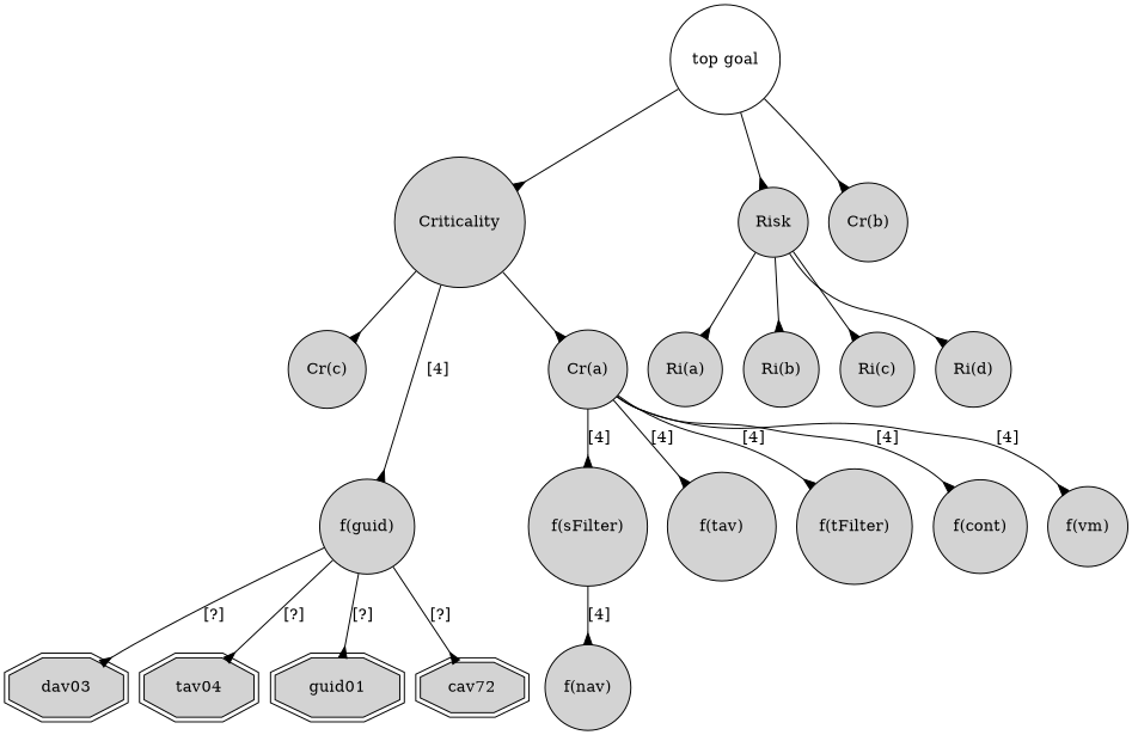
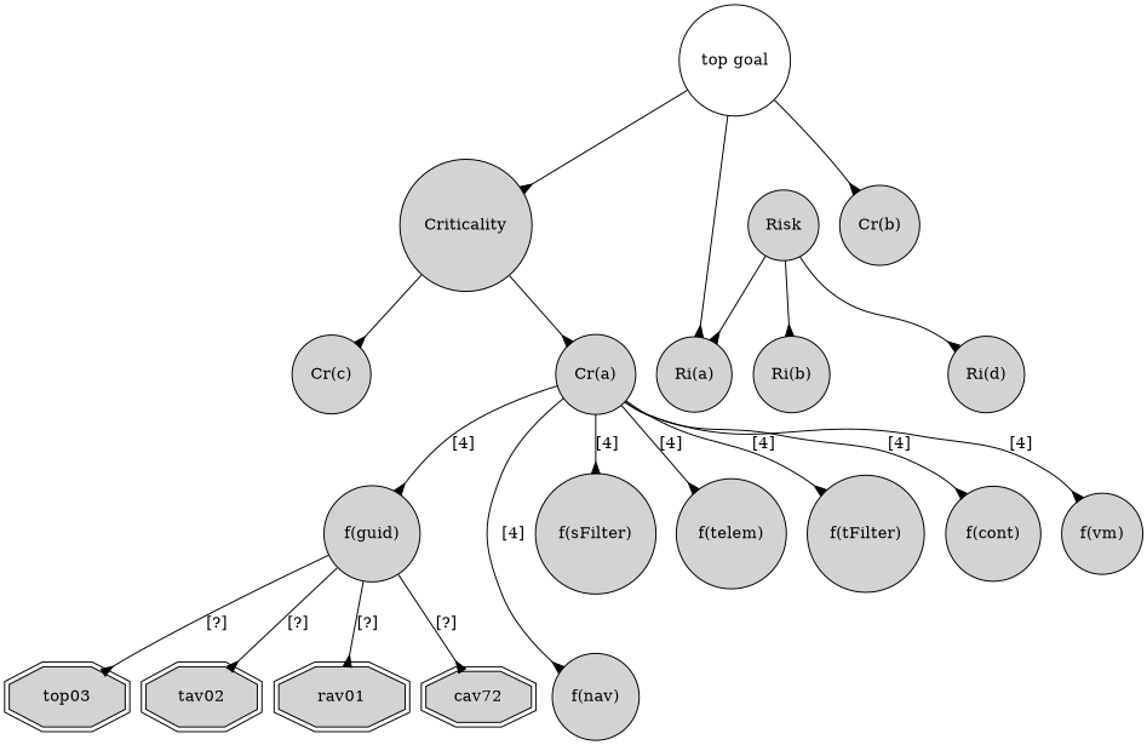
  digraph {
    ranksep=0.5
    node [shape=circle style=filled]
    edge [arrowhead=inv]
    Criticality
    Risk
    "Cr(a)"
    "Cr(b)"
    "Cr(c)"
    "Ri(a)"
    "Ri(b)"
-   "Ri(c)"
    "Ri(d)"
    "f(vm)"
    "f(guid)"
    "f(nav)"
    "f(sFilter)"
-   "f(telem)" [label="f(tav)"]
+   "f(telem)"
    "f(tFilter)"
    "f(cont)"
-   rav01 [shape=doubleoctagon label=guid01]
+   rav01 [shape=doubleoctagon]
    n18 [label=cav72 shape=doubleoctagon]
-   dav03 [shape=doubleoctagon]
-   tav04 [shape=doubleoctagon]
+   dav03 [shape=doubleoctagon label=top03]
+   tav04 [shape=doubleoctagon label=tav02]
    "top goal" [style=""]
    subgraph sub_1 {
      label="nfr softgoals"
      Criticality
      Risk
      "Cr(a)"
      "Cr(b)"
      "Cr(c)"
      "Ri(a)"
      "Ri(b)"
-     "Ri(c)"
      "Ri(d)"
      "f(vm)"
      "f(guid)"
      "f(nav)"
      "f(sFilter)"
      "f(telem)"
      "f(tFilter)"
      "f(cont)"
    }
    subgraph sub_2 {
      label="operationalizing softgoals"
      rav01
      n18
      dav03
      tav04
    }
    Criticality -> "Cr(a)"
    Criticality -> "Cr(c)"
    Risk -> "Ri(a)"
    Risk -> "Ri(b)"
-   Risk -> "Ri(c)"
    Risk -> "Ri(d)"
    "Cr(a)" -> "f(vm)" [label="[4]"]
-   Criticality -> "f(guid)" [label="[4]"]
-   "f(sFilter)" -> "f(nav)" [label="[4]"]
+   "Cr(a)" -> "f(guid)" [label="[4]"]
+   "Cr(a)" -> "f(nav)" [label="[4]"]
    "Cr(a)" -> "f(sFilter)" [label="[4]"]
    "Cr(a)" -> "f(telem)" [label="[4]"]
    "Cr(a)" -> "f(tFilter)" [label="[4]"]
    "Cr(a)" -> "f(cont)" [label="[4]"]
    "f(guid)" -> rav01 [label="[?]"]
    "f(guid)" -> n18 [label="[?]"]
    "f(guid)" -> dav03 [label="[?]"]
    "f(guid)" -> tav04 [label="[?]"]
    "top goal" -> Criticality
-   "top goal" -> Risk
+   "top goal" -> "Ri(a)"
    "top goal" -> "Cr(b)"
  }
